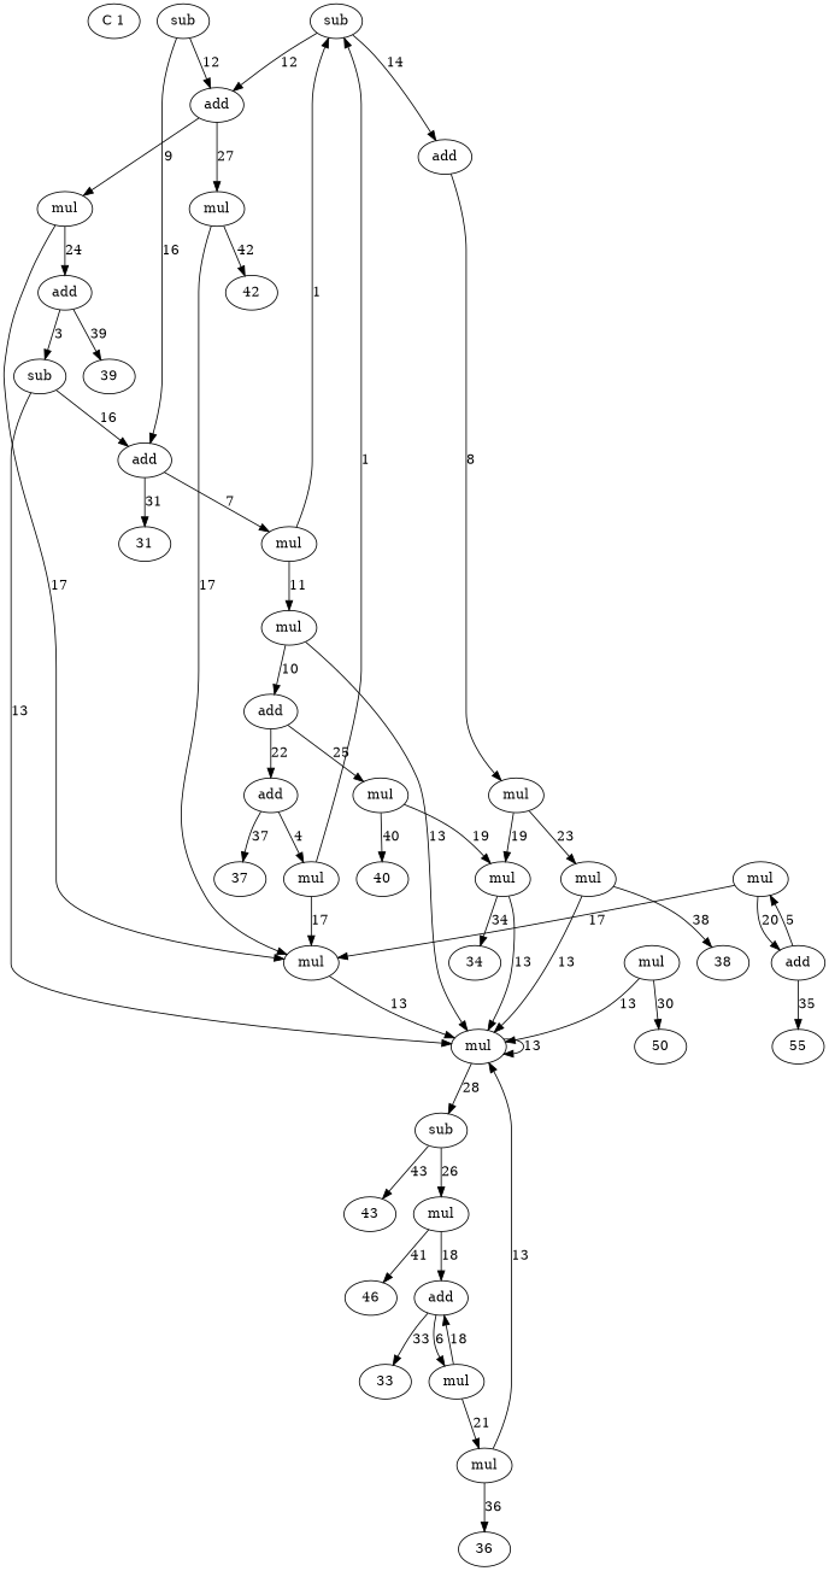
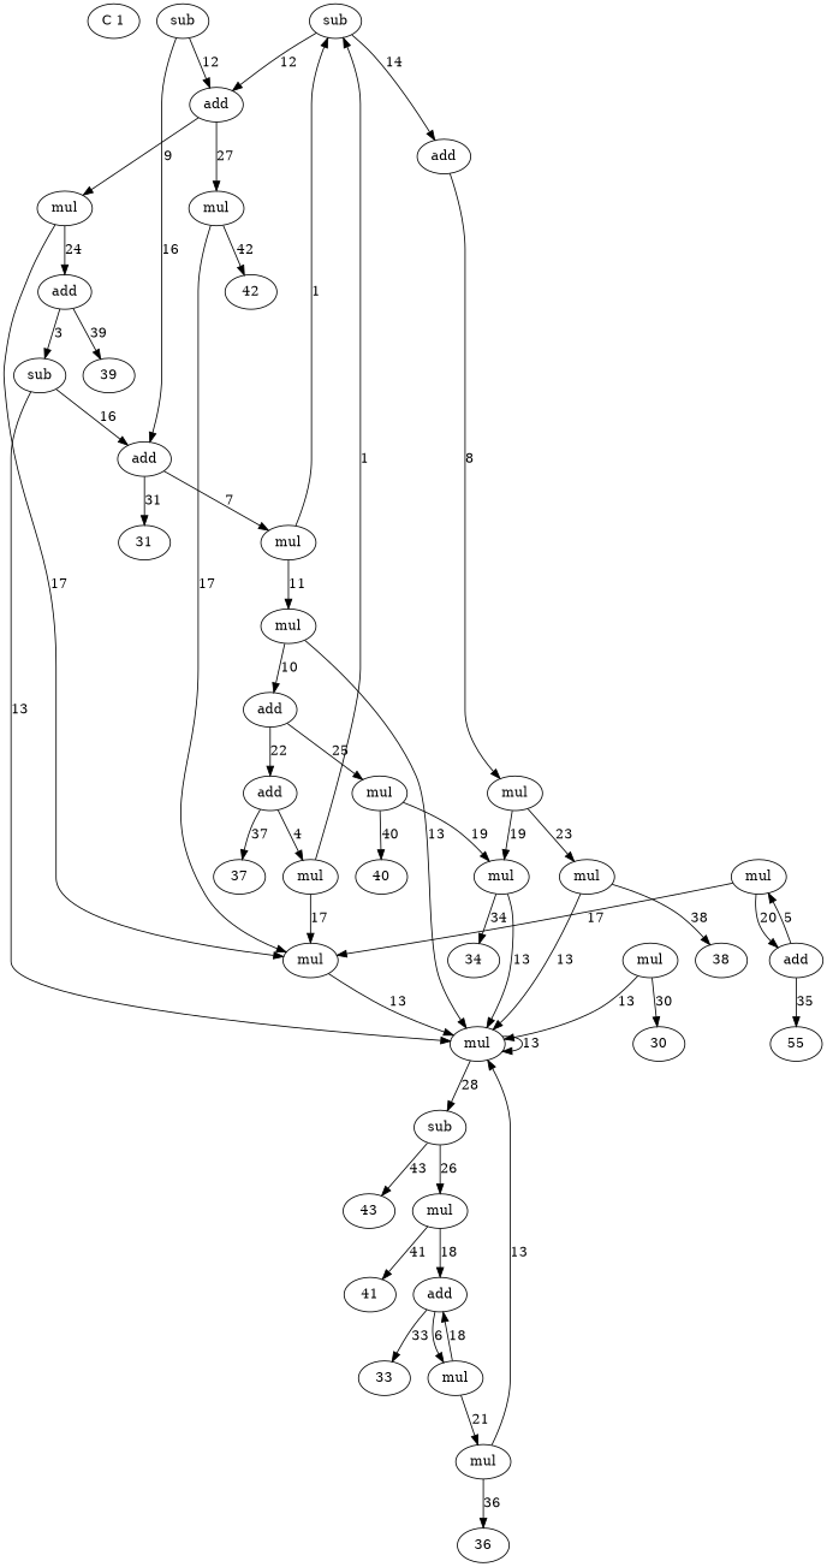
  digraph {
    n1 [label="C 1"]
    n2 [label=sub]
    n3 [label=add]
    n4 [label=add]
    n5 [label=mul]
    n6 [label=mul]
    n7 [label=mul]
    n8 [label=mul]
    n9 [label=add]
    42
    n11 [label=mul]
    n12 [label=mul]
    n13 [label=sub]
    n14 [label=add]
    n15 [label=mul]
    31
    n17 [label=mul]
    n18 [label=sub]
    n19 [label=mul]
    n20 [label=sub]
    n21 [label=mul]
    43
    n23 [label=mul]
    n24 [label=mul]
    n25 [label=add]
    n26 [label=55]
    n27 [label=mul]
    n28 [label=add]
    n29 [label=mul]
    33
    36
    n32 [label=add]
    n33 [label=add]
    n34 [label=mul]
    34
    38
    39
    37
    40
-   41 [label=46]
+   41
    n41 [label=mul]
-   30 [label=50]
+   30
    n2 -> n3 [label=12]
    n2 -> n4 [label=14]
    n3 -> n5 [label=9]
    n3 -> n6 [label=27]
    n4 -> n7 [label=8]
    n5 -> n8 [label=17]
    n5 -> n9 [label=24]
    n6 -> n8 [label=17]
    n6 -> 42 [label=42]
    n7 -> n11 [label=19]
    n7 -> n12 [label=23]
    n8 -> n19 [label=13]
    n9 -> n18 [label=3]
    n9 -> 39 [label=39]
    n11 -> n19 [label=13]
    n11 -> 34 [label=34]
    n12 -> n19 [label=13]
    n12 -> 38 [label=38]
    n13 -> n3 [label=12]
    n13 -> n14 [label=16]
    n14 -> n15 [label=7]
    n14 -> 31 [label=31]
    n15 -> n2 [label=1]
    n15 -> n17 [label=11]
    n17 -> n19 [label=13]
    n17 -> n32 [label=10]
    n18 -> n14 [label=16]
    n18 -> n19 [label=13]
    n19 -> n19 [label=13]
    n19 -> n20 [label=28]
    n20 -> n21 [label=26]
    n20 -> 43 [label=43]
    n21 -> n28 [label=18]
    n21 -> 41 [label=41]
    n23 -> n2 [label=1]
    n23 -> n8 [label=17]
    n24 -> n8 [label=17]
    n24 -> n25 [label=20]
    n25 -> n24 [label=5]
    n25 -> n26 [label=35]
    n27 -> n28 [label=18]
    n27 -> n29 [label=21]
    n28 -> n27 [label=6]
    n28 -> 33 [label=33]
    n29 -> n19 [label=13]
    n29 -> 36 [label=36]
    n32 -> n33 [label=22]
    n32 -> n34 [label=25]
    n33 -> n23 [label=4]
    n33 -> 37 [label=37]
    n34 -> n11 [label=19]
    n34 -> 40 [label=40]
    n41 -> n19 [label=13]
    n41 -> 30 [label=30]
  }
